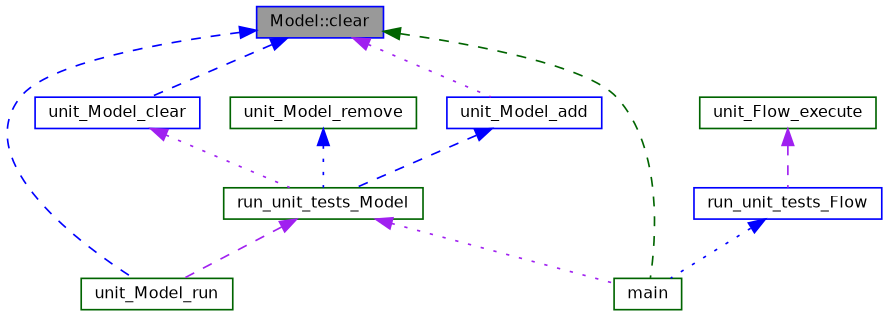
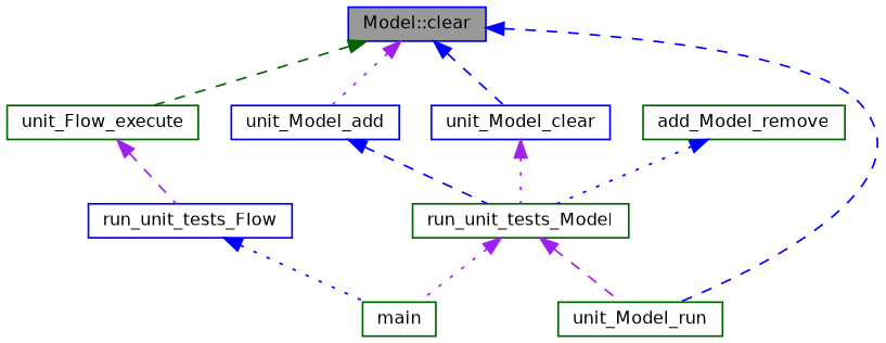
  digraph {
    rankdir=TB
    node [color=darkgreen fillcolor=white fontname=Helvetica fontsize=10 shape=box style=filled]
    edge [color=purple dir=back fontname=Helvetica fontsize=10 labelfontname=Helvetica labelfontsize=10 style=dashed]
    n1 [color=blue fillcolor=grey60 fontcolor=black height=0.2 label="Model::clear" width=0.4]
    n2 [height=0.2 label=unit_Flow_execute width=0.4]
    n3 [color=blue height=0.2 label=unit_Model_add width=0.4]
    n4 [color=blue height=0.2 label=unit_Model_clear width=0.4]
    n5 [height=0.2 label=unit_Model_run width=0.4]
    n6 [color=blue height=0.2 label=run_unit_tests_Flow width=0.4]
    n7 [height=0.2 label=run_unit_tests_Model width=0.4]
-   n8 [height=0.2 label=unit_Model_remove width=0.4]
+   n8 [height=0.2 label=add_Model_remove width=0.4]
    n9 [height=0.2 label=main width=0.4]
-   n1 -> n9 [color=darkgreen]
+   n1 -> n2 [color=darkgreen]
    n1 -> n3 [style=dotted]
    n1 -> n4 [color=blue]
    n1 -> n5 [color=blue]
    n2 -> n6
    n3 -> n7 [color=blue]
    n4 -> n7 [style=dotted]
    n6 -> n9 [color=blue style=dotted]
    n7 -> n5
    n7 -> n9 [style=dotted]
    n8 -> n7 [color=blue style=dotted]
  }
